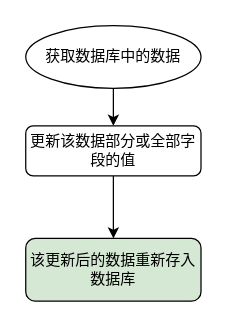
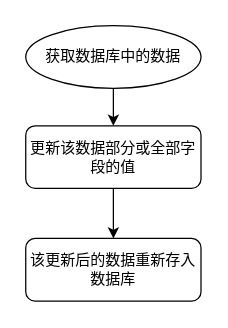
  <mxCell id="0" />
  <mxCell id="1" parent="0" />
  <mxCell id="2" style="edgeStyle=orthogonalEdgeStyle;rounded=0;orthogonalLoop=1;jettySize=auto;html=1;entryX=0.5;entryY=0;entryDx=0;entryDy=0;" edge="1" parent="1" source="3" target="5"><mxGeometry relative="1" as="geometry" /></mxCell>
  <mxCell id="3" value="获取数据库中的数据" style="ellipse;whiteSpace=wrap;html=1;" vertex="1" parent="1"><mxGeometry x="20" y="20" width="140" height="50" as="geometry" /></mxCell>
  <mxCell id="4" style="edgeStyle=orthogonalEdgeStyle;rounded=0;orthogonalLoop=1;jettySize=auto;html=1;entryX=0.5;entryY=0;entryDx=0;entryDy=0;" edge="1" parent="1" source="5" target="6"><mxGeometry relative="1" as="geometry" /></mxCell>
- <mxCell id="5" value="更新该数据部分或全部字段的值" style="rounded=1;whiteSpace=wrap;html=1;" vertex="1" parent="1"><mxGeometry x="20" y="100" width="140" height="40" as="geometry" /></mxCell>
- <mxCell id="6" value="该更新后的数据重新存入数据库" style="rounded=1;whiteSpace=wrap;html=1;fillColor=#d5e8d4;" vertex="1" parent="1"><mxGeometry x="20" y="190" width="140" height="50" as="geometry" /></mxCell>
+ <mxCell id="5" value="更新该数据部分或全部字段的值" style="rounded=1;whiteSpace=wrap;html=1;" vertex="1" parent="1"><mxGeometry x="20" y="100" width="140" height="50" as="geometry" /></mxCell>
+ <mxCell id="6" value="该更新后的数据重新存入数据库" style="rounded=1;whiteSpace=wrap;html=1;" vertex="1" parent="1"><mxGeometry x="20" y="190" width="140" height="50" as="geometry" /></mxCell>
